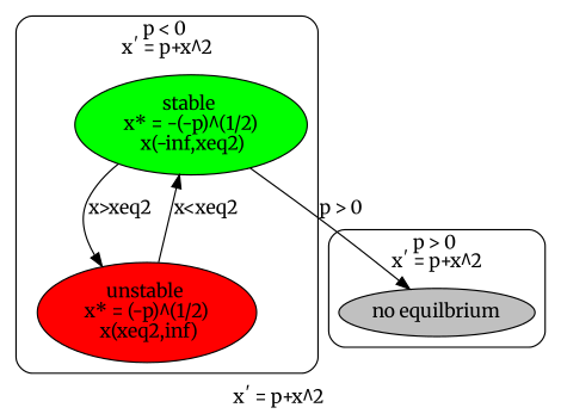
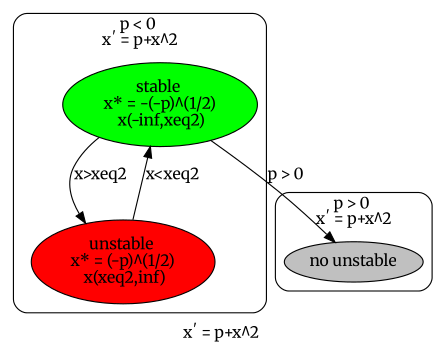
  digraph {
    compound=true
    fontname=Merriweather
    label=<x<SUP>'</SUP> = p+x^2 <br/>>
    nodesep=0.75
    style=rounded
    node [fontname=Merriweather style=filled]
    edge [fontname=Merriweather]
    n1 [fillcolor=green label="stable \n x* = -(-p)^(1/2) \n x(-inf,xeq2)"]
    n2 [fillcolor=red label="unstable \n x* = (-p)^(1/2) \n x(xeq2,inf)"]
-   n3 [fillcolor=grey label="no equilbrium"]
+   n3 [fillcolor=grey label="no unstable"]
    subgraph cluster_1 {
      label=<p &lt; 0 <br/>x<SUP>'</SUP> = p+x^2>
      n1
      n2
    }
    subgraph cluster_2 {
      label=<p &gt; 0 <br/>x<SUP>'</SUP> = p+x^2>
      n3
    }
    n1 -> n2 [label="x>xeq2"]
    n1 -> n3 [label="p > 0"]
    n2 -> n1 [label="x<xeq2"]
  }
